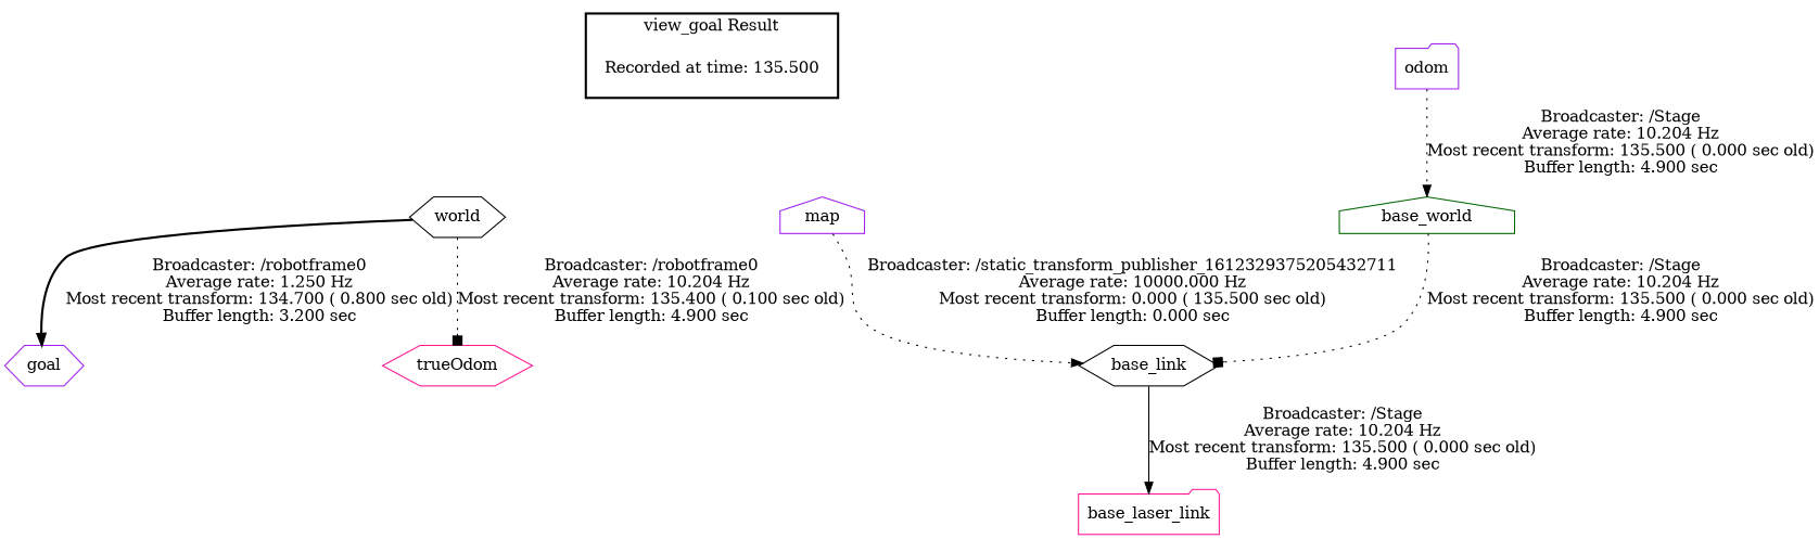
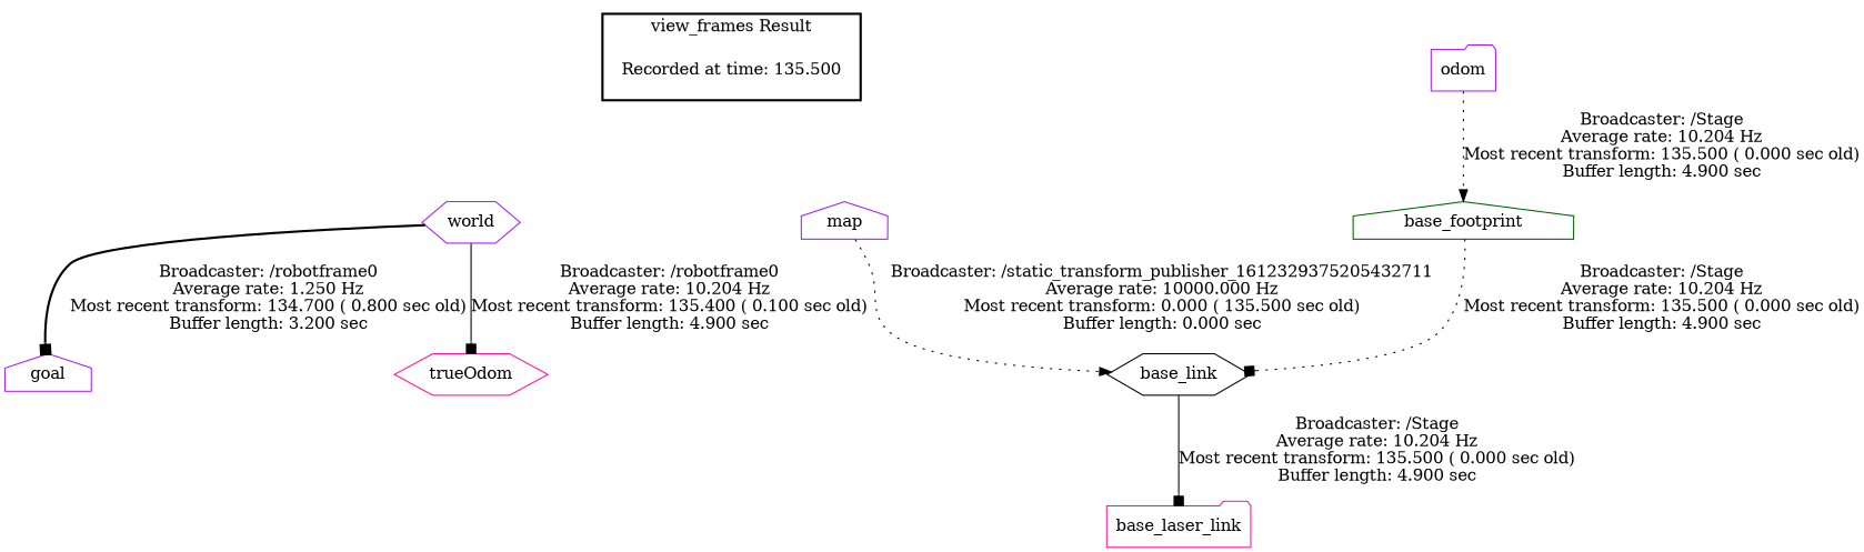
  digraph {
    node [color=purple shape=hexagon]
    edge [style=dotted arrowhead=normal]
    "Recorded at time: 135.500" [color=black shape=plaintext]
    map [shape=house]
-   world [color=black]
+   world
    base_link [color=black]
    odom [shape=folder]
-   base_footprint [color=darkgreen shape=house label=base_world]
+   base_footprint [color=darkgreen shape=house]
    base_laser_link [color=deeppink shape=folder]
    trueOdom [color=deeppink]
-   goal
+   goal [shape=house]
    subgraph cluster_1 {
      color=black
-     label="view_goal Result"
+     label="view_frames Result"
      style=bold
      "Recorded at time: 135.500"
    }
    "Recorded at time: 135.500" -> map [style=invis arrowhead=""]
    "Recorded at time: 135.500" -> world [style=invis arrowhead=""]
    map -> base_link [label="Broadcaster: /static_transform_publisher_1612329375205432711\nAverage rate: 10000.000 Hz\nMost recent transform: 0.000 ( 135.500 sec old)\nBuffer length: 0.000 sec\n"]
-   world -> trueOdom [arrowhead=box label="Broadcaster: /robotframe0\nAverage rate: 10.204 Hz\nMost recent transform: 135.400 ( 0.100 sec old)\nBuffer length: 4.900 sec\n"]
-   world -> goal [label="Broadcaster: /robotframe0\nAverage rate: 1.250 Hz\nMost recent transform: 134.700 ( 0.800 sec old)\nBuffer length: 3.200 sec\n" style=bold]
-   base_link -> base_laser_link [label="Broadcaster: /Stage\nAverage rate: 10.204 Hz\nMost recent transform: 135.500 ( 0.000 sec old)\nBuffer length: 4.900 sec\n" style=solid]
+   world -> trueOdom [arrowhead=box label="Broadcaster: /robotframe0\nAverage rate: 10.204 Hz\nMost recent transform: 135.400 ( 0.100 sec old)\nBuffer length: 4.900 sec\n" style=solid]
+   world -> goal [arrowhead=box label="Broadcaster: /robotframe0\nAverage rate: 1.250 Hz\nMost recent transform: 134.700 ( 0.800 sec old)\nBuffer length: 3.200 sec\n" style=bold]
+   base_link -> base_laser_link [arrowhead=box label="Broadcaster: /Stage\nAverage rate: 10.204 Hz\nMost recent transform: 135.500 ( 0.000 sec old)\nBuffer length: 4.900 sec\n" style=solid]
    odom -> base_footprint [label="Broadcaster: /Stage\nAverage rate: 10.204 Hz\nMost recent transform: 135.500 ( 0.000 sec old)\nBuffer length: 4.900 sec\n"]
    base_footprint -> base_link [arrowhead=box label="Broadcaster: /Stage\nAverage rate: 10.204 Hz\nMost recent transform: 135.500 ( 0.000 sec old)\nBuffer length: 4.900 sec\n"]
  }
